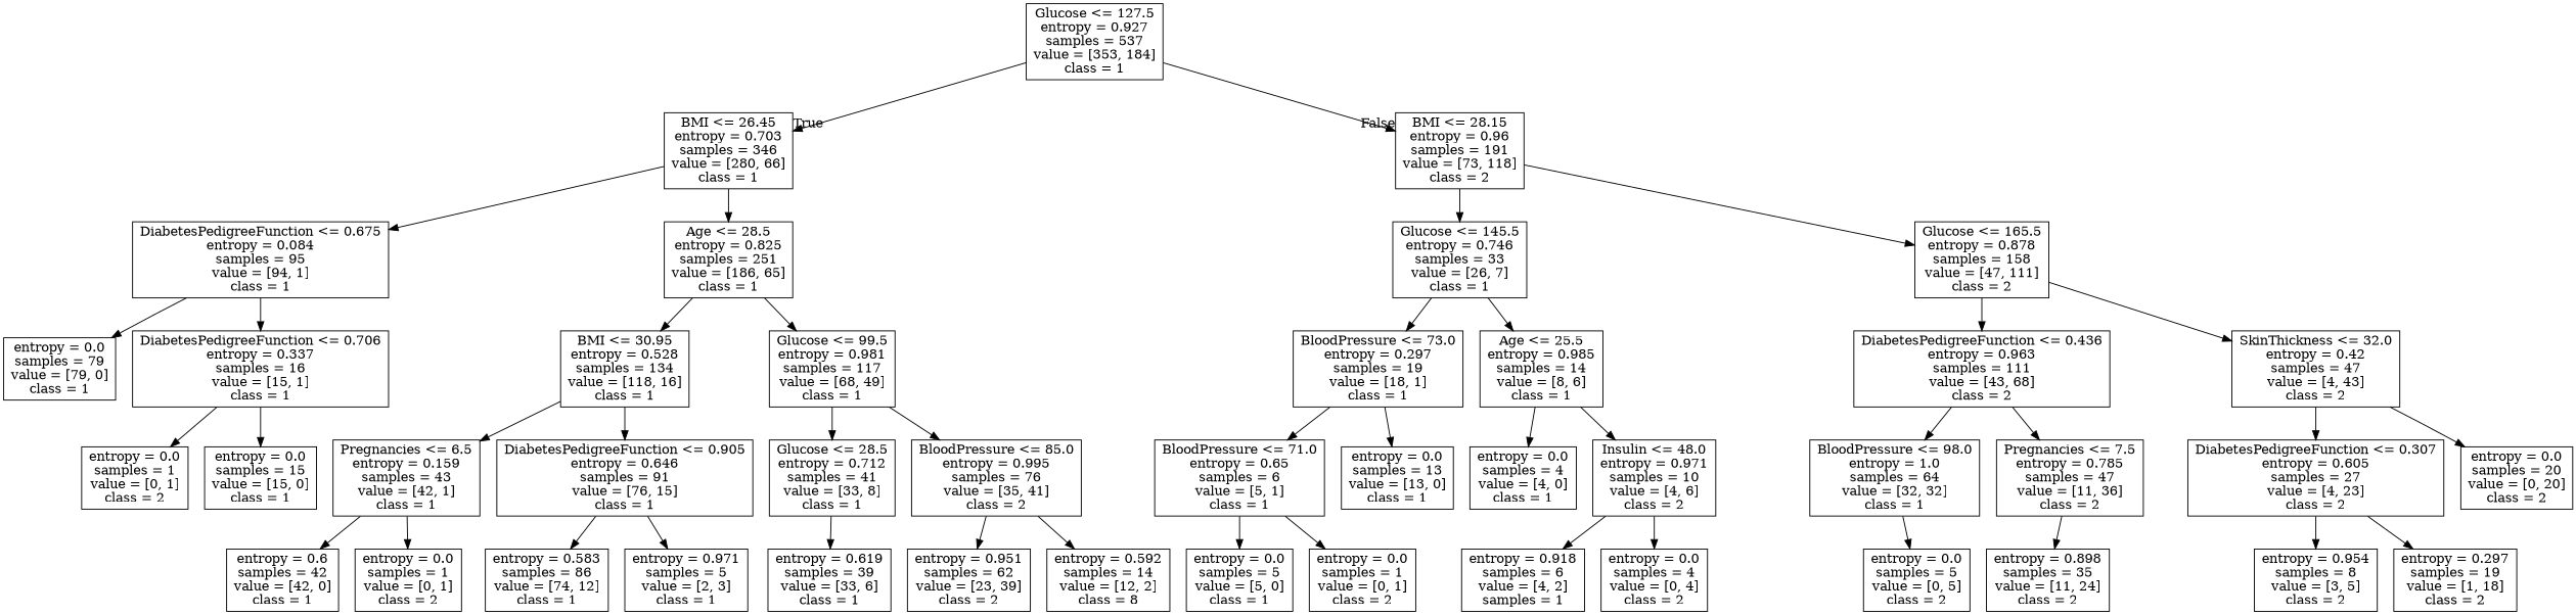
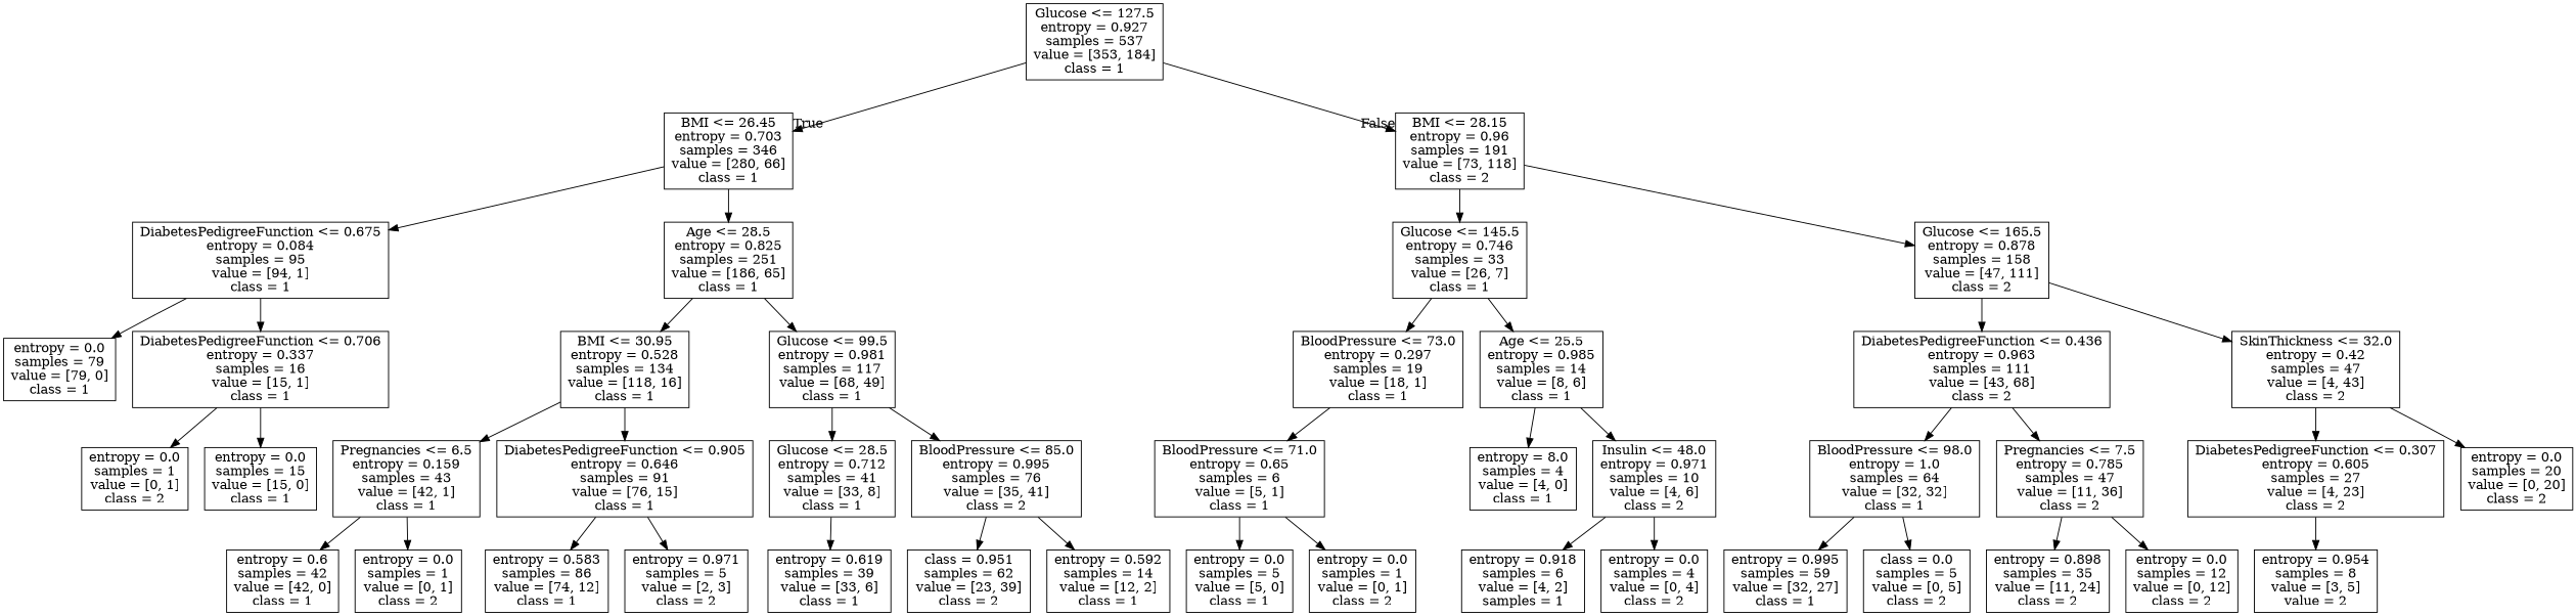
  digraph {
    node [shape=box]
    n1 [label="Glucose <= 127.5\nentropy = 0.927\nsamples = 537\nvalue = [353, 184]\nclass = 1"]
    n2 [label="BMI <= 26.45\nentropy = 0.703\nsamples = 346\nvalue = [280, 66]\nclass = 1"]
    n3 [label="BMI <= 28.15\nentropy = 0.96\nsamples = 191\nvalue = [73, 118]\nclass = 2"]
    n4 [label="DiabetesPedigreeFunction <= 0.675\nentropy = 0.084\nsamples = 95\nvalue = [94, 1]\nclass = 1"]
    n5 [label="Age <= 28.5\nentropy = 0.825\nsamples = 251\nvalue = [186, 65]\nclass = 1"]
    n6 [label="Glucose <= 145.5\nentropy = 0.746\nsamples = 33\nvalue = [26, 7]\nclass = 1"]
    n7 [label="Glucose <= 165.5\nentropy = 0.878\nsamples = 158\nvalue = [47, 111]\nclass = 2"]
    n8 [label="entropy = 0.0\nsamples = 79\nvalue = [79, 0]\nclass = 1"]
    n9 [label="DiabetesPedigreeFunction <= 0.706\nentropy = 0.337\nsamples = 16\nvalue = [15, 1]\nclass = 1"]
    n10 [label="BMI <= 30.95\nentropy = 0.528\nsamples = 134\nvalue = [118, 16]\nclass = 1"]
    n11 [label="Glucose <= 99.5\nentropy = 0.981\nsamples = 117\nvalue = [68, 49]\nclass = 1"]
    n12 [label="entropy = 0.0\nsamples = 1\nvalue = [0, 1]\nclass = 2"]
    n13 [label="entropy = 0.0\nsamples = 15\nvalue = [15, 0]\nclass = 1"]
    n14 [label="Pregnancies <= 6.5\nentropy = 0.159\nsamples = 43\nvalue = [42, 1]\nclass = 1"]
    n15 [label="DiabetesPedigreeFunction <= 0.905\nentropy = 0.646\nsamples = 91\nvalue = [76, 15]\nclass = 1"]
    n16 [label="Glucose <= 28.5\nentropy = 0.712\nsamples = 41\nvalue = [33, 8]\nclass = 1"]
    n17 [label="BloodPressure <= 85.0\nentropy = 0.995\nsamples = 76\nvalue = [35, 41]\nclass = 2"]
    n18 [label="entropy = 0.6\nsamples = 42\nvalue = [42, 0]\nclass = 1"]
    n19 [label="entropy = 0.0\nsamples = 1\nvalue = [0, 1]\nclass = 2"]
    n20 [label="entropy = 0.583\nsamples = 86\nvalue = [74, 12]\nclass = 1"]
-   n21 [label="entropy = 0.971\nsamples = 5\nvalue = [2, 3]\nclass = 1"]
+   n21 [label="entropy = 0.971\nsamples = 5\nvalue = [2, 3]\nclass = 2"]
    n22 [label="entropy = 0.619\nsamples = 39\nvalue = [33, 6]\nclass = 1"]
-   n23 [label="entropy = 0.951\nsamples = 62\nvalue = [23, 39]\nclass = 2"]
-   n24 [label="entropy = 0.592\nsamples = 14\nvalue = [12, 2]\nclass = 8"]
+   n23 [label="class = 0.951\nsamples = 62\nvalue = [23, 39]\nclass = 2"]
+   n24 [label="entropy = 0.592\nsamples = 14\nvalue = [12, 2]\nclass = 1"]
    n25 [label="BloodPressure <= 73.0\nentropy = 0.297\nsamples = 19\nvalue = [18, 1]\nclass = 1"]
    n26 [label="Age <= 25.5\nentropy = 0.985\nsamples = 14\nvalue = [8, 6]\nclass = 1"]
    n27 [label="DiabetesPedigreeFunction <= 0.436\nentropy = 0.963\nsamples = 111\nvalue = [43, 68]\nclass = 2"]
    n28 [label="SkinThickness <= 32.0\nentropy = 0.42\nsamples = 47\nvalue = [4, 43]\nclass = 2"]
    n29 [label="BloodPressure <= 71.0\nentropy = 0.65\nsamples = 6\nvalue = [5, 1]\nclass = 1"]
-   n30 [label="entropy = 0.0\nsamples = 13\nvalue = [13, 0]\nclass = 1"]
-   n31 [label="entropy = 0.0\nsamples = 4\nvalue = [4, 0]\nclass = 1"]
+   n31 [label="entropy = 8.0\nsamples = 4\nvalue = [4, 0]\nclass = 1"]
    n32 [label="Insulin <= 48.0\nentropy = 0.971\nsamples = 10\nvalue = [4, 6]\nclass = 2"]
    n33 [label="entropy = 0.0\nsamples = 5\nvalue = [5, 0]\nclass = 1"]
    n34 [label="entropy = 0.0\nsamples = 1\nvalue = [0, 1]\nclass = 2"]
    n35 [label="entropy = 0.918\nsamples = 6\nvalue = [4, 2]\nsamples = 1"]
    n36 [label="entropy = 0.0\nsamples = 4\nvalue = [0, 4]\nclass = 2"]
    n37 [label="BloodPressure <= 98.0\nentropy = 1.0\nsamples = 64\nvalue = [32, 32]\nclass = 1"]
    n38 [label="Pregnancies <= 7.5\nentropy = 0.785\nsamples = 47\nvalue = [11, 36]\nclass = 2"]
    n39 [label="DiabetesPedigreeFunction <= 0.307\nentropy = 0.605\nsamples = 27\nvalue = [4, 23]\nclass = 2"]
    n40 [label="entropy = 0.0\nsamples = 20\nvalue = [0, 20]\nclass = 2"]
-   n42 [label="entropy = 0.0\nsamples = 5\nvalue = [0, 5]\nclass = 2"]
+   n41 [label="entropy = 0.995\nsamples = 59\nvalue = [32, 27]\nclass = 1"]
+   n42 [label="class = 0.0\nsamples = 5\nvalue = [0, 5]\nclass = 2"]
    n43 [label="entropy = 0.898\nsamples = 35\nvalue = [11, 24]\nclass = 2"]
-   n45 [label="entropy = 0.954\nsamples = 8\nvalue = [3, 5]\nclass = 2"]
-   n46 [label="entropy = 0.297\nsamples = 19\nvalue = [1, 18]\nclass = 2"]
+   n44 [label="entropy = 0.0\nsamples = 12\nvalue = [0, 12]\nclass = 2"]
+   n45 [label="entropy = 0.954\nsamples = 8\nvalue = [3, 5]\nvalue = 2"]
    n1 -> n2 [headlabel=True labelangle=45 labeldistance=2.5]
    n1 -> n3 [headlabel=False labelangle=-45 labeldistance=2.5]
    n2 -> n4
    n2 -> n5
    n3 -> n6
    n3 -> n7
    n4 -> n8
    n4 -> n9
    n5 -> n10
    n5 -> n11
    n6 -> n25
    n6 -> n26
    n7 -> n27
    n7 -> n28
    n9 -> n12
    n9 -> n13
    n10 -> n14
    n10 -> n15
    n11 -> n16
    n11 -> n17
    n14 -> n18
    n14 -> n19
    n15 -> n20
    n15 -> n21
    n16 -> n22
    n17 -> n23
    n17 -> n24
    n25 -> n29
-   n25 -> n30
    n26 -> n31
    n26 -> n32
    n27 -> n37
    n27 -> n38
    n28 -> n39
    n28 -> n40
    n29 -> n33
    n29 -> n34
    n32 -> n35
    n32 -> n36
+   n37 -> n41
    n37 -> n42
    n38 -> n43
+   n38 -> n44
    n39 -> n45
-   n39 -> n46
  }
